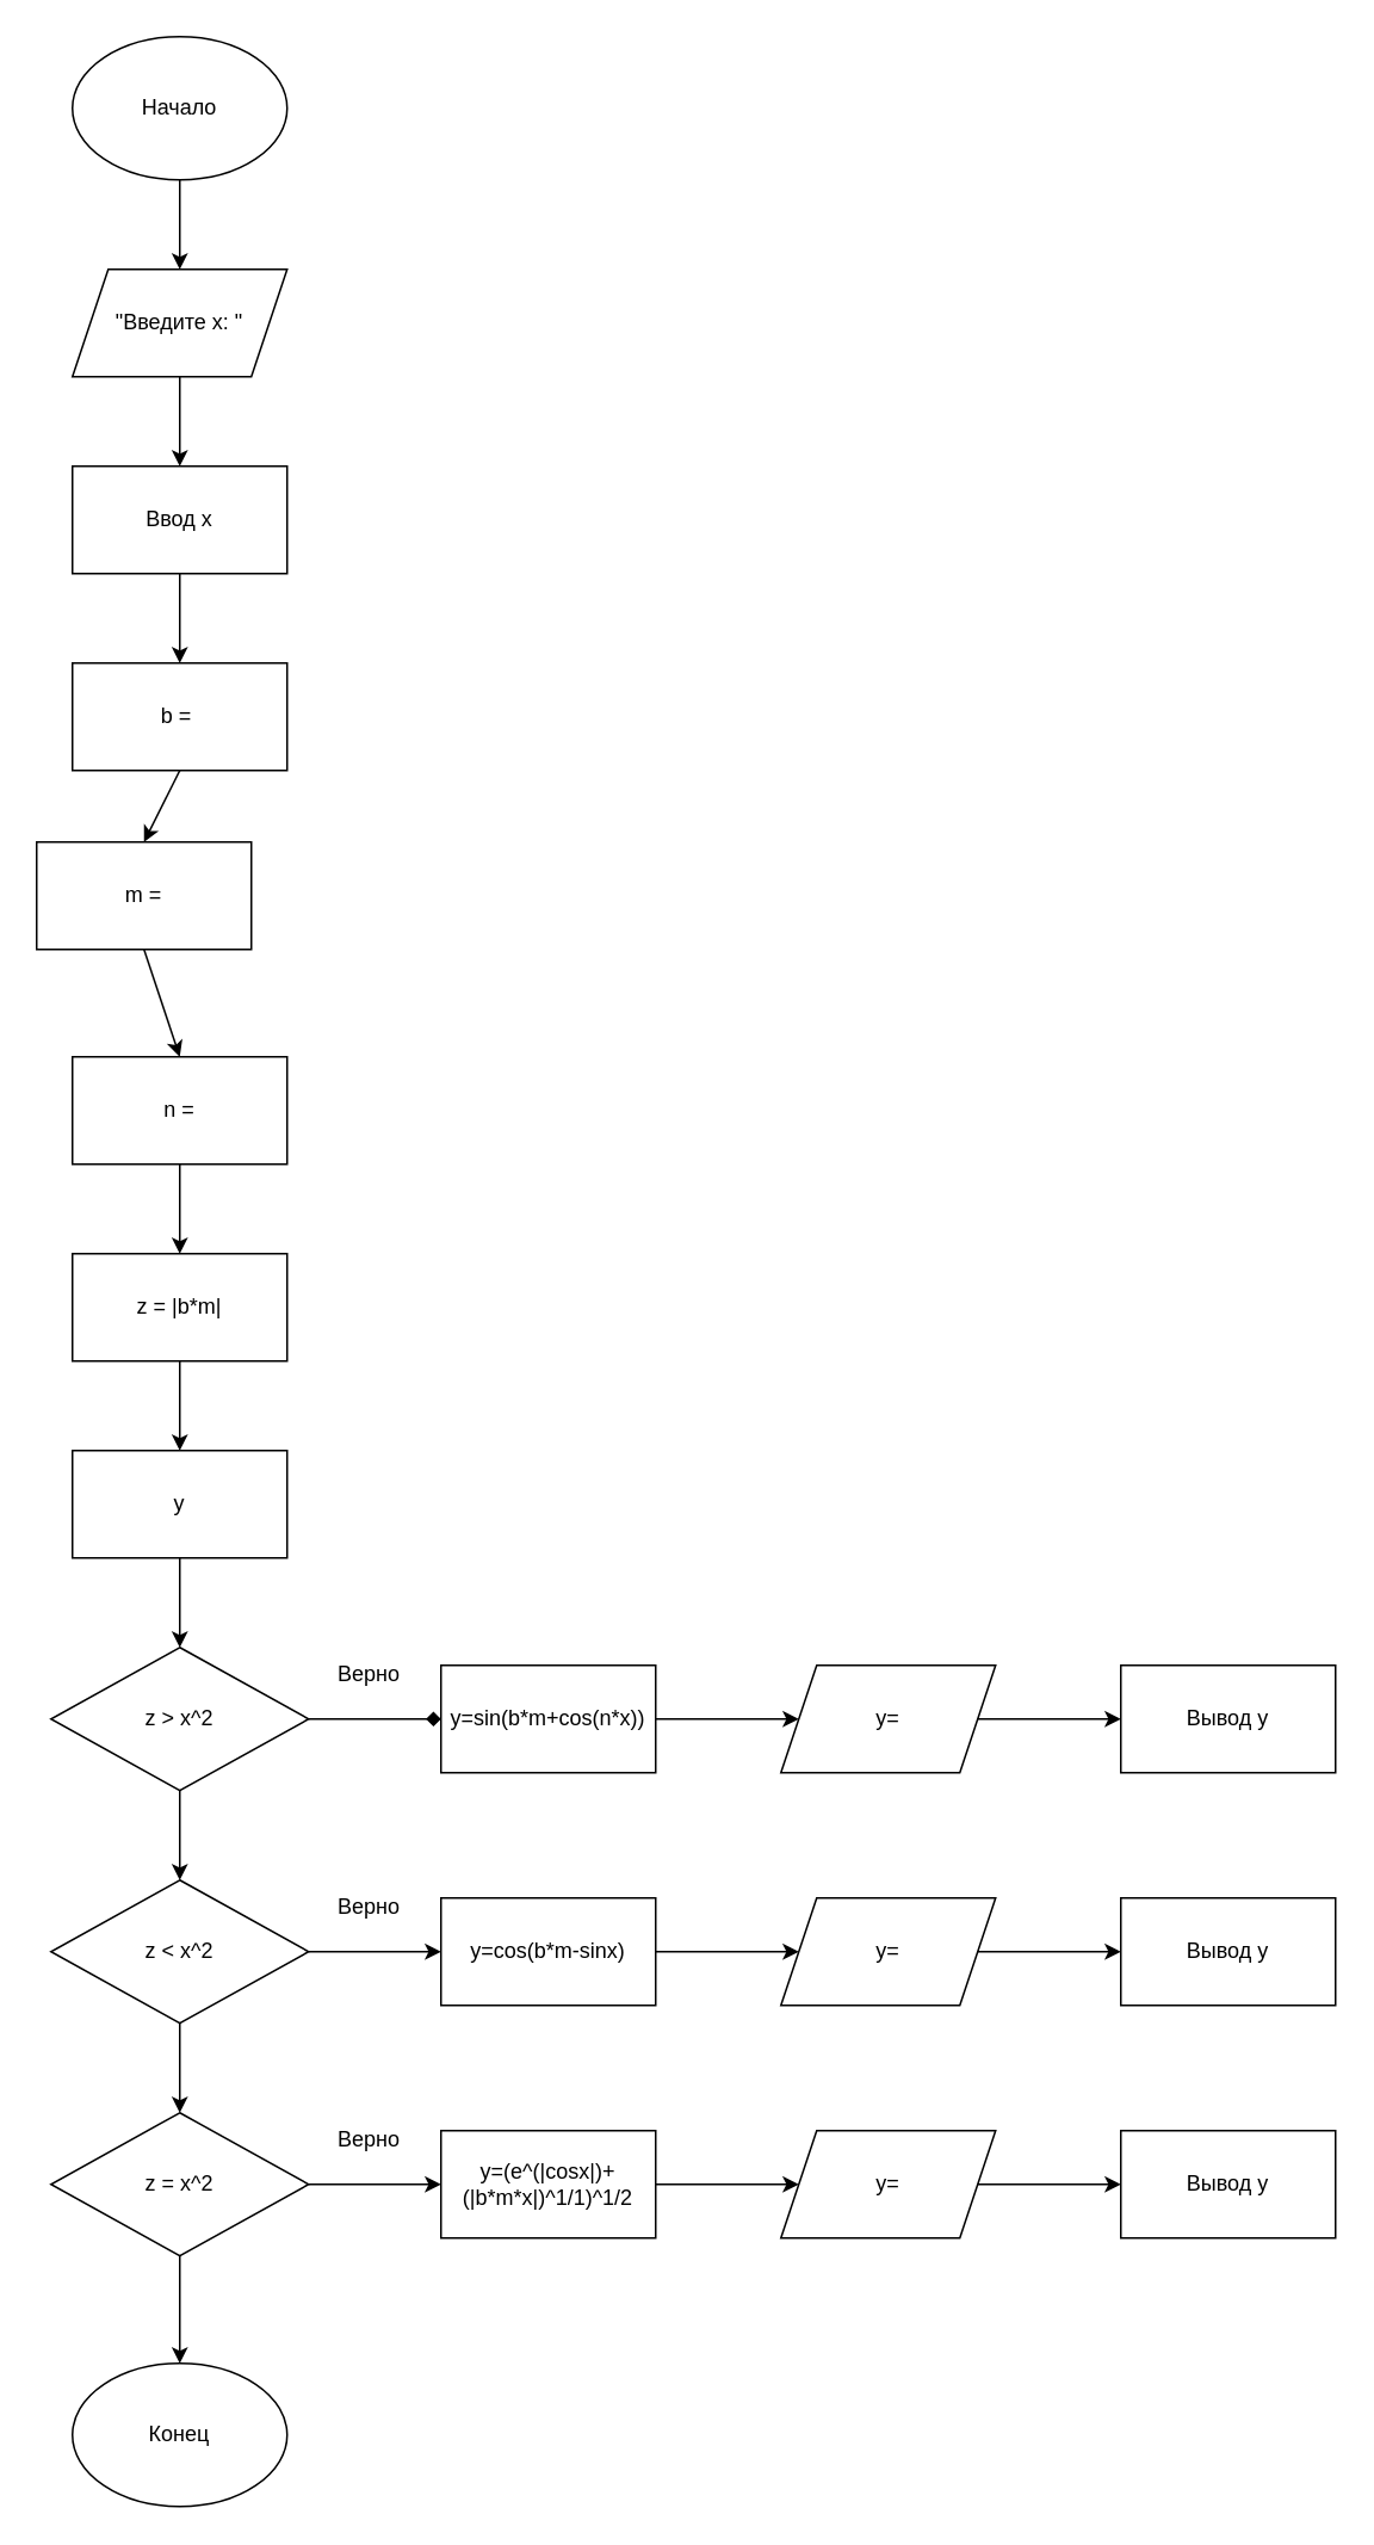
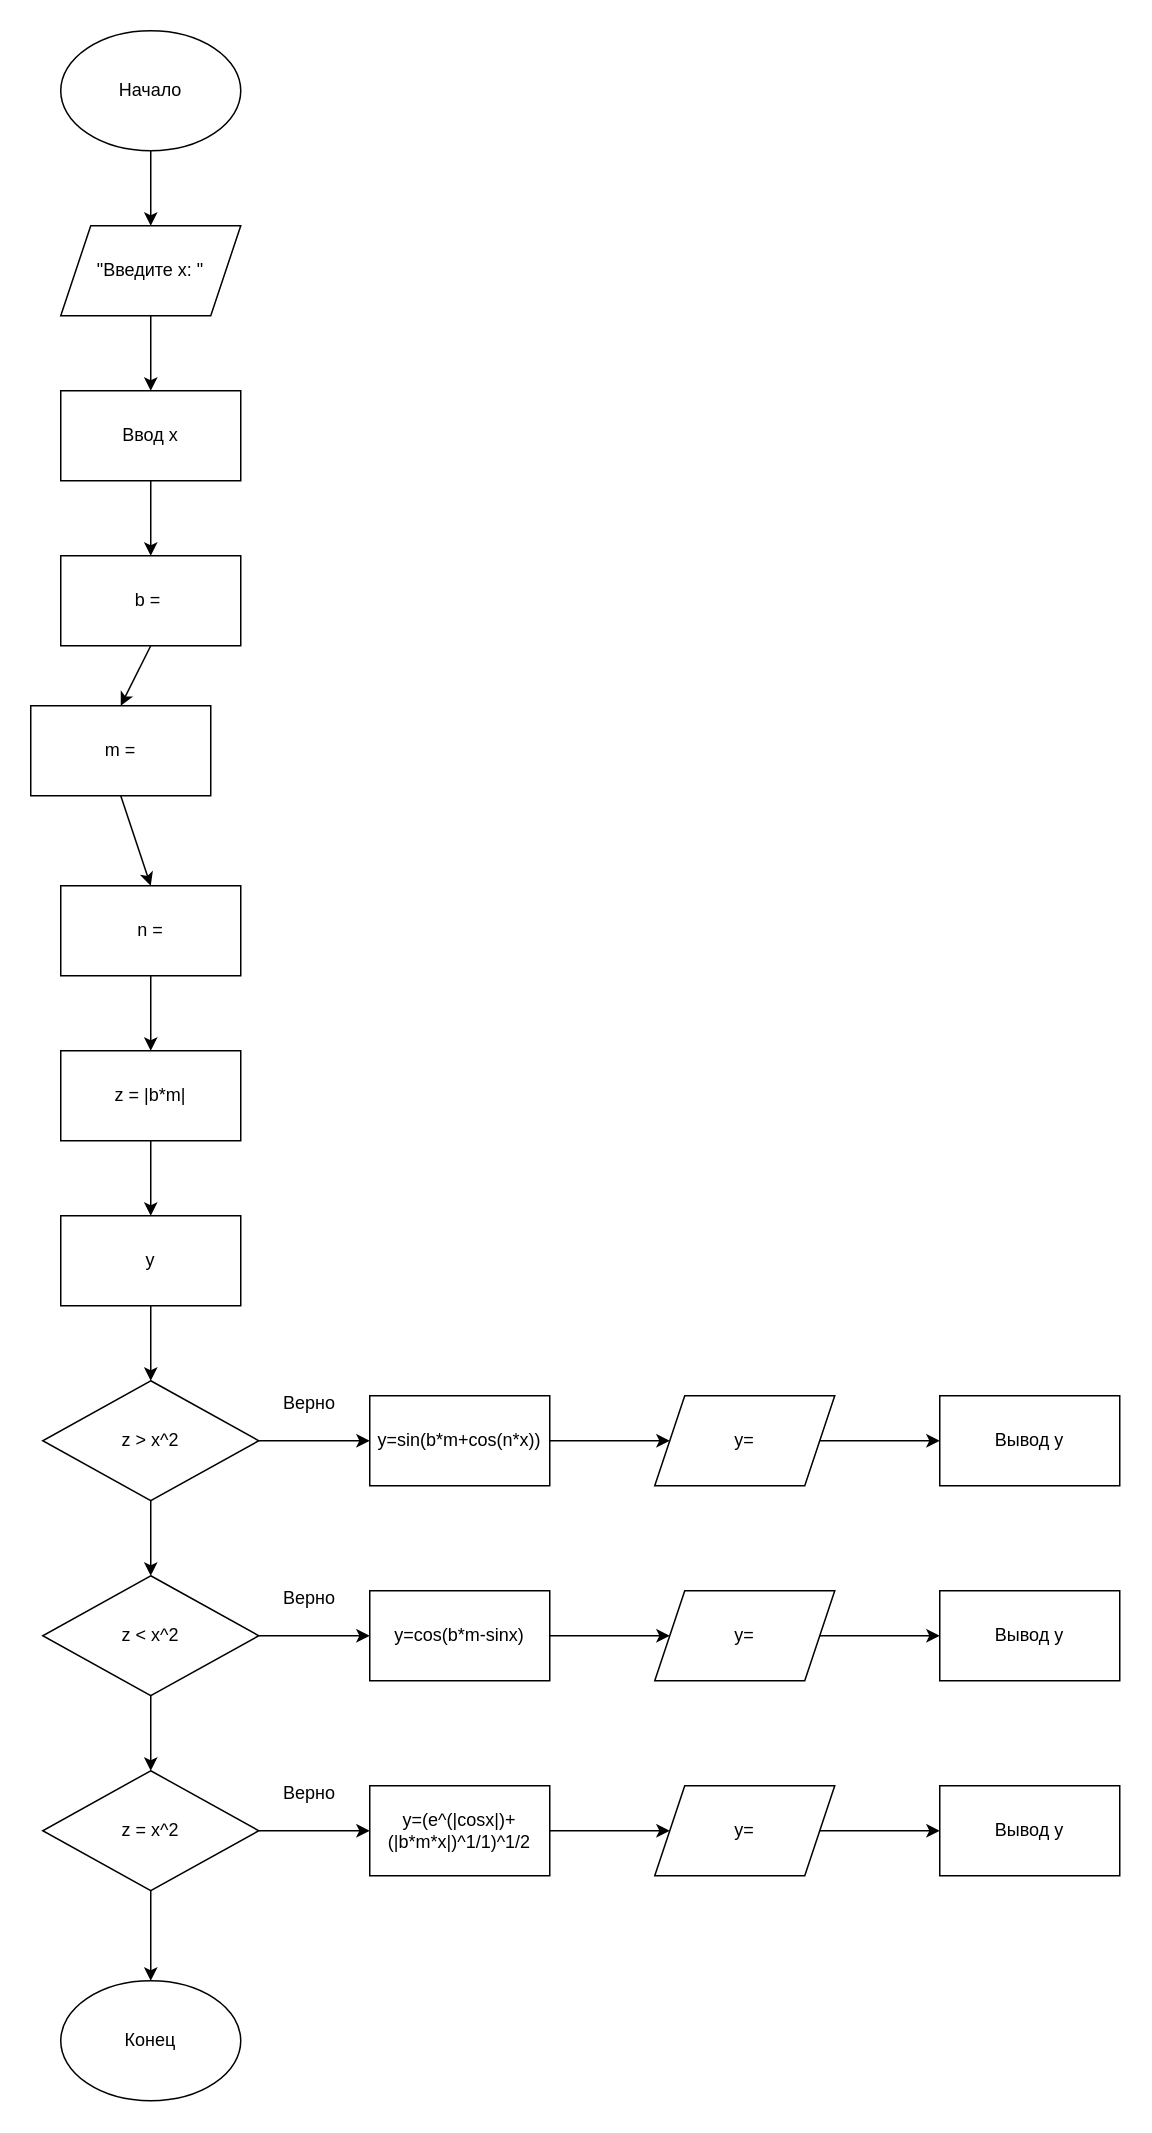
  <mxCell id="0" />
  <mxCell id="1" parent="0" />
  <mxCell id="2" value="Начало" style="ellipse;whiteSpace=wrap;html=1;" vertex="1" parent="1"><mxGeometry x="40" width="120" height="80" as="geometry" y="20" /></mxCell>
  <mxCell id="3" value="&quot;Введите x: &quot;" style="shape=parallelogram;perimeter=parallelogramPerimeter;whiteSpace=wrap;html=1;fixedSize=1;" vertex="1" parent="1"><mxGeometry x="40" y="150" width="120" height="60" as="geometry" /></mxCell>
  <mxCell id="4" value="Ввод x" style="rounded=0;whiteSpace=wrap;html=1;" vertex="1" parent="1"><mxGeometry x="40" y="260" width="120" height="60" as="geometry" /></mxCell>
  <mxCell id="5" value="b =&amp;nbsp;" style="rounded=0;whiteSpace=wrap;html=1;" vertex="1" parent="1"><mxGeometry x="40" y="370" width="120" height="60" as="geometry" /></mxCell>
  <mxCell id="6" value="m =" style="rounded=0;whiteSpace=wrap;html=1;" vertex="1" parent="1"><mxGeometry x="20" y="470" width="120" height="60" as="geometry" /></mxCell>
  <mxCell id="7" value="n =" style="rounded=0;whiteSpace=wrap;html=1;" vertex="1" parent="1"><mxGeometry x="40" y="590" width="120" height="60" as="geometry" /></mxCell>
  <mxCell id="8" value="z = |b*m|" style="rounded=0;whiteSpace=wrap;html=1;" vertex="1" parent="1"><mxGeometry x="40" y="700" width="120" height="60" as="geometry" /></mxCell>
  <mxCell id="9" value="y" style="rounded=0;whiteSpace=wrap;html=1;" vertex="1" parent="1"><mxGeometry x="40" y="810" width="120" height="60" as="geometry" /></mxCell>
  <mxCell id="10" value="z &amp;gt; x^2" style="rhombus;whiteSpace=wrap;html=1;" vertex="1" parent="1"><mxGeometry x="28" y="920" width="144" height="80" as="geometry" /></mxCell>
  <mxCell id="11" value="y=sin(b*m+cos(n*x))" style="rounded=0;whiteSpace=wrap;html=1;" vertex="1" parent="1"><mxGeometry x="246" y="930" width="120" height="60" as="geometry" /></mxCell>
  <mxCell id="12" value="z &amp;lt; x^2" style="rhombus;whiteSpace=wrap;html=1;" vertex="1" parent="1"><mxGeometry x="28" y="1050" width="144" height="80" as="geometry" /></mxCell>
  <mxCell id="13" value="z = x^2" style="rhombus;whiteSpace=wrap;html=1;" vertex="1" parent="1"><mxGeometry x="28" y="1180" width="144" height="80" as="geometry" /></mxCell>
  <mxCell id="14" value="y=cos(b*m-sinx)" style="rounded=0;whiteSpace=wrap;html=1;" vertex="1" parent="1"><mxGeometry x="246" y="1060" width="120" height="60" as="geometry" /></mxCell>
  <mxCell id="15" value="y=(e^(|cosx|)+(|b*m*x|)^1/1)^1/2" style="rounded=0;whiteSpace=wrap;html=1;" vertex="1" parent="1"><mxGeometry x="246" y="1190" width="120" height="60" as="geometry" /></mxCell>
  <mxCell id="16" value="y=" style="shape=parallelogram;perimeter=parallelogramPerimeter;whiteSpace=wrap;html=1;fixedSize=1;" vertex="1" parent="1"><mxGeometry x="436" y="930" width="120" height="60" as="geometry" /></mxCell>
  <mxCell id="17" value="y=" style="shape=parallelogram;perimeter=parallelogramPerimeter;whiteSpace=wrap;html=1;fixedSize=1;" vertex="1" parent="1"><mxGeometry x="436" y="1060" width="120" height="60" as="geometry" /></mxCell>
  <mxCell id="18" value="y=" style="shape=parallelogram;perimeter=parallelogramPerimeter;whiteSpace=wrap;html=1;fixedSize=1;" vertex="1" parent="1"><mxGeometry x="436" y="1190" width="120" height="60" as="geometry" /></mxCell>
  <mxCell id="19" value="Конец" style="ellipse;whiteSpace=wrap;html=1;" vertex="1" parent="1"><mxGeometry x="40" y="1320" width="120" height="80" as="geometry" /></mxCell>
  <mxCell id="20" value="" style="endArrow=classic;html=1;rounded=0;exitX=0.5;exitY=1;exitDx=0;exitDy=0;entryX=0.5;entryY=0;entryDx=0;entryDy=0;" edge="1" parent="1" source="13" target="19"><mxGeometry width="50" height="50" relative="1" as="geometry"><mxPoint x="166" y="1320" as="sourcePoint" /><mxPoint x="216" y="1270" as="targetPoint" /></mxGeometry></mxCell>
  <mxCell id="21" value="" style="endArrow=classic;html=1;rounded=0;exitX=1;exitY=0.5;exitDx=0;exitDy=0;entryX=0;entryY=0.5;entryDx=0;entryDy=0;" edge="1" parent="1" source="13" target="15"><mxGeometry width="50" height="50" relative="1" as="geometry"><mxPoint x="236" y="1360" as="sourcePoint" /><mxPoint x="286" y="1310" as="targetPoint" /></mxGeometry></mxCell>
  <mxCell id="22" value="" style="endArrow=classic;html=1;rounded=0;entryX=0;entryY=0.5;entryDx=0;entryDy=0;exitX=1;exitY=0.5;exitDx=0;exitDy=0;" edge="1" parent="1" source="15" target="18"><mxGeometry width="50" height="50" relative="1" as="geometry"><mxPoint x="326" y="1380" as="sourcePoint" /><mxPoint x="376" y="1330" as="targetPoint" /></mxGeometry></mxCell>
  <mxCell id="23" value="" style="endArrow=classic;html=1;rounded=0;entryX=0;entryY=0.5;entryDx=0;entryDy=0;exitX=1;exitY=0.5;exitDx=0;exitDy=0;" edge="1" parent="1" source="12" target="14"><mxGeometry width="50" height="50" relative="1" as="geometry"><mxPoint x="186" y="1160" as="sourcePoint" /><mxPoint x="236" y="1110" as="targetPoint" /></mxGeometry></mxCell>
  <mxCell id="24" value="" style="endArrow=classic;html=1;rounded=0;entryX=0.5;entryY=0;entryDx=0;entryDy=0;exitX=0.5;exitY=1;exitDx=0;exitDy=0;" edge="1" parent="1" source="12" target="13"><mxGeometry width="50" height="50" relative="1" as="geometry"><mxPoint x="146" y="1220" as="sourcePoint" /><mxPoint x="196" y="1170" as="targetPoint" /></mxGeometry></mxCell>
  <mxCell id="25" value="" style="endArrow=classic;html=1;rounded=0;entryX=0;entryY=0.5;entryDx=0;entryDy=0;exitX=1;exitY=0.5;exitDx=0;exitDy=0;" edge="1" parent="1" source="14" target="17"><mxGeometry width="50" height="50" relative="1" as="geometry"><mxPoint x="196" y="1180" as="sourcePoint" /><mxPoint x="246" y="1130" as="targetPoint" /></mxGeometry></mxCell>
- <mxCell id="26" value="" style="endArrow=diamond;html=1;rounded=0;entryX=0;entryY=0.5;entryDx=0;entryDy=0;exitX=1;exitY=0.5;exitDx=0;exitDy=0;" edge="1" parent="1" source="10" target="11"><mxGeometry width="50" height="50" relative="1" as="geometry"><mxPoint x="206" y="1070" as="sourcePoint" /><mxPoint x="256" y="1020" as="targetPoint" /></mxGeometry></mxCell>
+ <mxCell id="26" value="" style="endArrow=classic;html=1;rounded=0;entryX=0;entryY=0.5;entryDx=0;entryDy=0;exitX=1;exitY=0.5;exitDx=0;exitDy=0;" edge="1" parent="1" source="10" target="11"><mxGeometry width="50" height="50" relative="1" as="geometry"><mxPoint x="206" y="1070" as="sourcePoint" /><mxPoint x="256" y="1020" as="targetPoint" /></mxGeometry></mxCell>
  <mxCell id="27" value="" style="endArrow=classic;html=1;rounded=0;entryX=0.5;entryY=0;entryDx=0;entryDy=0;exitX=0.5;exitY=1;exitDx=0;exitDy=0;" edge="1" parent="1" source="10" target="12"><mxGeometry width="50" height="50" relative="1" as="geometry"><mxPoint x="166" y="1050" as="sourcePoint" /><mxPoint x="216" y="1000" as="targetPoint" /></mxGeometry></mxCell>
  <mxCell id="28" value="" style="endArrow=classic;html=1;rounded=0;entryX=0;entryY=0.5;entryDx=0;entryDy=0;exitX=1;exitY=0.5;exitDx=0;exitDy=0;" edge="1" parent="1" source="11" target="16"><mxGeometry width="50" height="50" relative="1" as="geometry"><mxPoint x="376" y="1030" as="sourcePoint" /><mxPoint x="426" y="980" as="targetPoint" /></mxGeometry></mxCell>
  <mxCell id="29" value="" style="endArrow=classic;html=1;rounded=0;entryX=0.5;entryY=0;entryDx=0;entryDy=0;exitX=0.5;exitY=1;exitDx=0;exitDy=0;" edge="1" parent="1" source="9" target="10"><mxGeometry width="50" height="50" relative="1" as="geometry"><mxPoint x="246" y="880" as="sourcePoint" /><mxPoint x="296" y="830" as="targetPoint" /></mxGeometry></mxCell>
  <mxCell id="30" value="" style="endArrow=classic;html=1;rounded=0;entryX=0.5;entryY=0;entryDx=0;entryDy=0;exitX=0.5;exitY=1;exitDx=0;exitDy=0;" edge="1" parent="1" source="8" target="9"><mxGeometry width="50" height="50" relative="1" as="geometry"><mxPoint x="226" y="810" as="sourcePoint" /><mxPoint x="276" y="760" as="targetPoint" /></mxGeometry></mxCell>
  <mxCell id="31" value="" style="endArrow=classic;html=1;rounded=0;entryX=0.5;entryY=0;entryDx=0;entryDy=0;exitX=0.5;exitY=1;exitDx=0;exitDy=0;" edge="1" parent="1" source="7" target="8"><mxGeometry width="50" height="50" relative="1" as="geometry"><mxPoint x="246" y="770" as="sourcePoint" /><mxPoint x="296" y="720" as="targetPoint" /></mxGeometry></mxCell>
  <mxCell id="32" value="" style="endArrow=classic;html=1;rounded=0;entryX=0.5;entryY=0;entryDx=0;entryDy=0;exitX=0.5;exitY=1;exitDx=0;exitDy=0;" edge="1" parent="1" source="6" target="7"><mxGeometry width="50" height="50" relative="1" as="geometry"><mxPoint x="266" y="720" as="sourcePoint" /><mxPoint x="316" y="670" as="targetPoint" /></mxGeometry></mxCell>
  <mxCell id="33" value="" style="endArrow=classic;html=1;rounded=0;entryX=0.5;entryY=0;entryDx=0;entryDy=0;exitX=0.5;exitY=1;exitDx=0;exitDy=0;" edge="1" parent="1" source="5" target="6"><mxGeometry width="50" height="50" relative="1" as="geometry"><mxPoint x="316" y="380" as="sourcePoint" /><mxPoint x="366" y="330" as="targetPoint" /></mxGeometry></mxCell>
  <mxCell id="34" value="" style="endArrow=classic;html=1;rounded=0;entryX=0.5;entryY=0;entryDx=0;entryDy=0;exitX=0.5;exitY=1;exitDx=0;exitDy=0;" edge="1" parent="1" source="4" target="5"><mxGeometry width="50" height="50" relative="1" as="geometry"><mxPoint x="276" y="380" as="sourcePoint" /><mxPoint x="326" y="330" as="targetPoint" /></mxGeometry></mxCell>
  <mxCell id="35" value="" style="endArrow=classic;html=1;rounded=0;entryX=0.5;entryY=0;entryDx=0;entryDy=0;exitX=0.5;exitY=1;exitDx=0;exitDy=0;" edge="1" parent="1" source="3" target="4"><mxGeometry width="50" height="50" relative="1" as="geometry"><mxPoint x="226" y="280" as="sourcePoint" /><mxPoint x="276" y="230" as="targetPoint" /></mxGeometry></mxCell>
  <mxCell id="36" value="" style="endArrow=classic;html=1;rounded=0;entryX=0.5;entryY=0;entryDx=0;entryDy=0;exitX=0.5;exitY=1;exitDx=0;exitDy=0;" edge="1" parent="1" source="2" target="3"><mxGeometry width="50" height="50" relative="1" as="geometry"><mxPoint x="236" y="180" as="sourcePoint" /><mxPoint x="286" y="130" as="targetPoint" /></mxGeometry></mxCell>
  <mxCell id="37" value="Верно" style="text;html=1;align=center;verticalAlign=middle;whiteSpace=wrap;rounded=0;" vertex="1" parent="1"><mxGeometry x="176" y="920" width="60" height="30" as="geometry" /></mxCell>
  <mxCell id="38" value="Верно" style="text;html=1;align=center;verticalAlign=middle;whiteSpace=wrap;rounded=0;" vertex="1" parent="1"><mxGeometry x="176" y="1050" width="60" height="30" as="geometry" /></mxCell>
  <mxCell id="39" value="Верно" style="text;html=1;align=center;verticalAlign=middle;whiteSpace=wrap;rounded=0;" vertex="1" parent="1"><mxGeometry x="176" y="1180" width="60" height="30" as="geometry" /></mxCell>
  <mxCell id="40" value="Вывод y" style="rounded=0;whiteSpace=wrap;html=1;" vertex="1" parent="1"><mxGeometry x="626" y="1190" width="120" height="60" as="geometry" /></mxCell>
  <mxCell id="41" value="Вывод y" style="rounded=0;whiteSpace=wrap;html=1;" vertex="1" parent="1"><mxGeometry x="626" y="1060" width="120" height="60" as="geometry" /></mxCell>
  <mxCell id="42" value="Вывод y" style="rounded=0;whiteSpace=wrap;html=1;" vertex="1" parent="1"><mxGeometry x="626" y="930" width="120" height="60" as="geometry" /></mxCell>
  <mxCell id="43" value="" style="endArrow=classic;html=1;rounded=0;entryX=0;entryY=0.5;entryDx=0;entryDy=0;exitX=1;exitY=0.5;exitDx=0;exitDy=0;" edge="1" parent="1" source="16" target="42"><mxGeometry width="50" height="50" relative="1" as="geometry"><mxPoint x="576" y="1060" as="sourcePoint" /><mxPoint x="626" y="1010" as="targetPoint" /></mxGeometry></mxCell>
  <mxCell id="44" value="" style="endArrow=classic;html=1;rounded=0;entryX=0;entryY=0.5;entryDx=0;entryDy=0;exitX=1;exitY=0.5;exitDx=0;exitDy=0;" edge="1" parent="1" source="17" target="41"><mxGeometry width="50" height="50" relative="1" as="geometry"><mxPoint x="576" y="1080" as="sourcePoint" /><mxPoint x="626" y="1030" as="targetPoint" /></mxGeometry></mxCell>
  <mxCell id="45" value="" style="endArrow=classic;html=1;rounded=0;entryX=0;entryY=0.5;entryDx=0;entryDy=0;exitX=1;exitY=0.5;exitDx=0;exitDy=0;" edge="1" parent="1" source="18" target="40"><mxGeometry width="50" height="50" relative="1" as="geometry"><mxPoint x="586" y="1220" as="sourcePoint" /><mxPoint x="636" y="1170" as="targetPoint" /></mxGeometry></mxCell>
